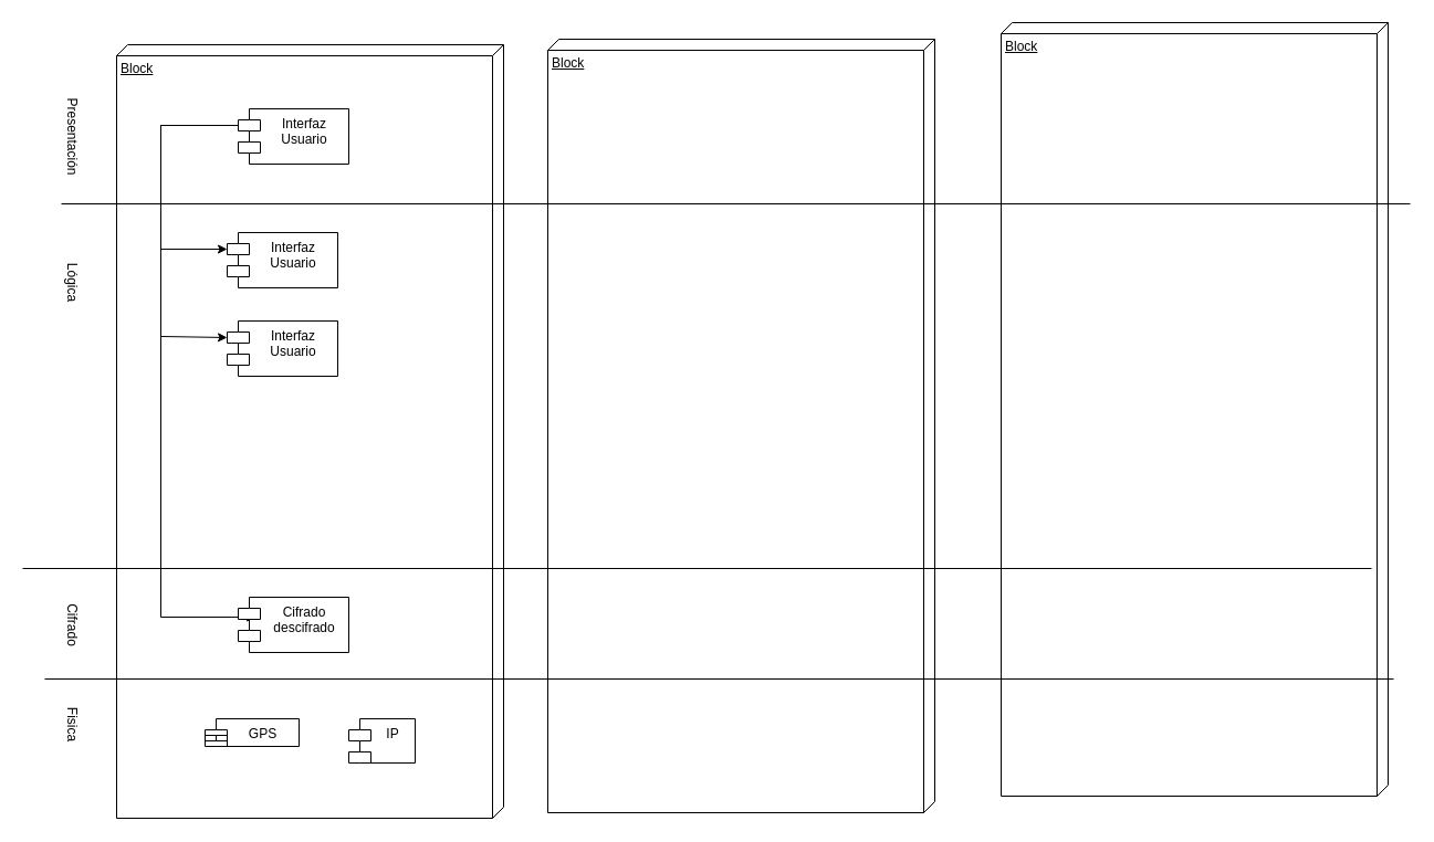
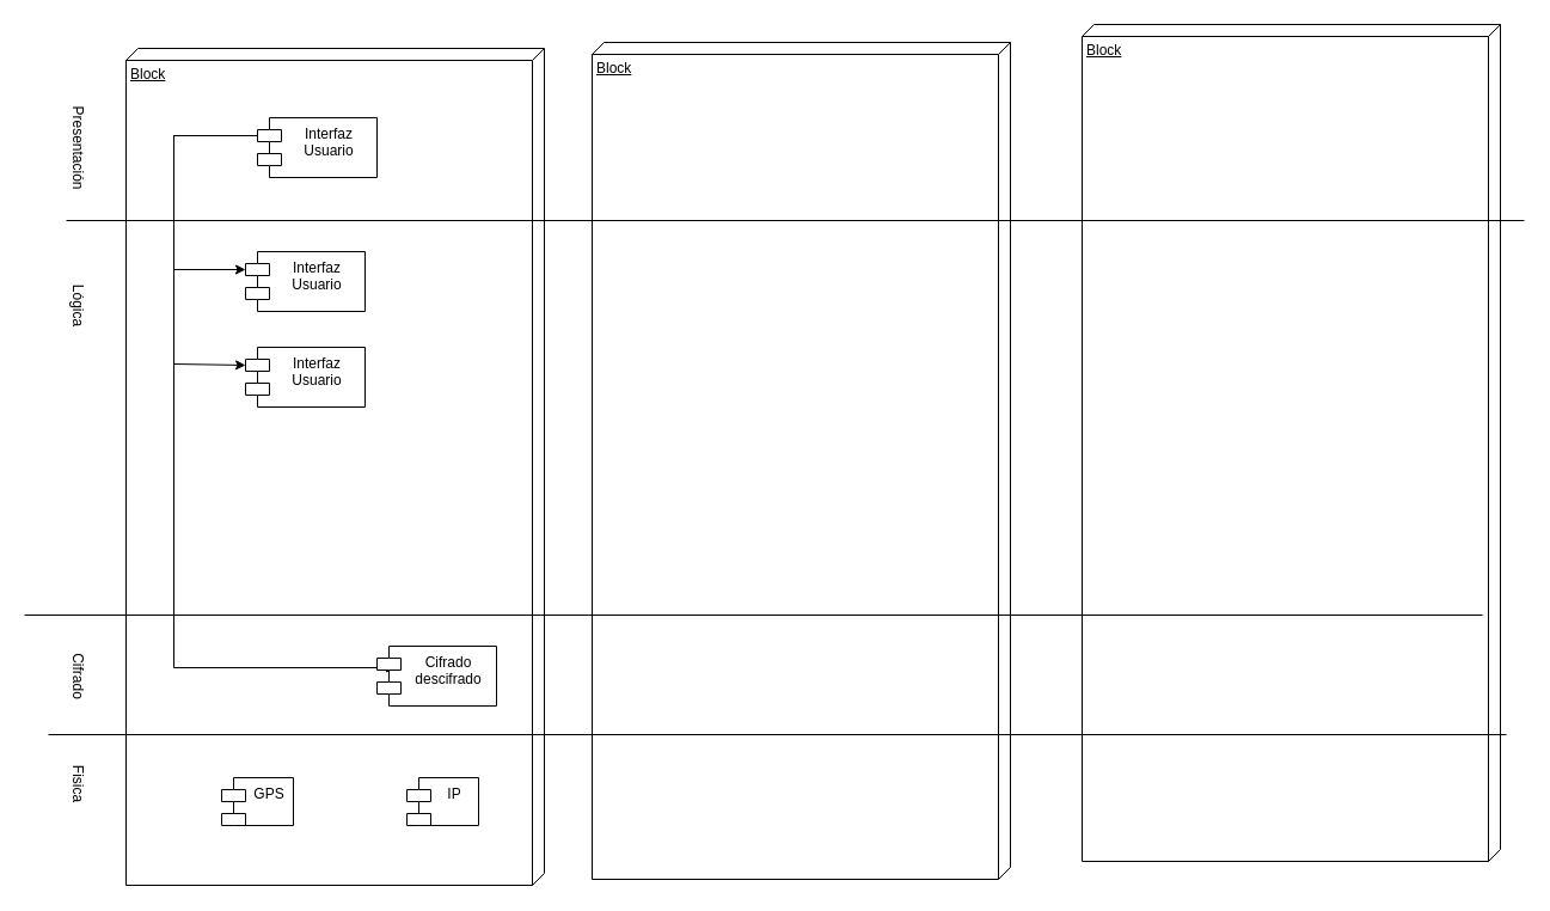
  <mxCell id="0" />
  <mxCell id="1" parent="0" />
  <mxCell id="2" value="Block" style="verticalAlign=top;align=left;spacingTop=8;spacingLeft=2;spacingRight=12;shape=cube;size=10;direction=south;fontStyle=4;html=1;whiteSpace=wrap;" vertex="1" parent="1"><mxGeometry x="105" y="40" width="350" height="700" as="geometry" /></mxCell>
  <mxCell id="3" value="Block" style="verticalAlign=top;align=left;spacingTop=8;spacingLeft=2;spacingRight=12;shape=cube;size=10;direction=south;fontStyle=4;html=1;whiteSpace=wrap;" vertex="1" parent="1"><mxGeometry x="495" y="35" width="350" height="700" as="geometry" /></mxCell>
  <mxCell id="4" value="Block" style="verticalAlign=top;align=left;spacingTop=8;spacingLeft=2;spacingRight=12;shape=cube;size=10;direction=south;fontStyle=4;html=1;whiteSpace=wrap;" vertex="1" parent="1"><mxGeometry x="905" y="20" width="350" height="700" as="geometry" /></mxCell>
  <mxCell id="5" value="" style="line;strokeWidth=1;fillColor=none;align=left;verticalAlign=middle;spacingTop=-1;spacingLeft=3;spacingRight=3;rotatable=0;labelPosition=right;points=[];portConstraint=eastwest;strokeColor=inherit;" vertex="1" parent="1"><mxGeometry x="55" y="180" width="1220" height="8" as="geometry" /></mxCell>
  <mxCell id="6" value="Presentación" style="text;html=1;align=center;verticalAlign=middle;resizable=0;points=[];autosize=1;strokeColor=none;fillColor=none;rotation=90;" vertex="1" parent="1"><mxGeometry x="20" y="108" width="90" height="30" as="geometry" /></mxCell>
  <mxCell id="7" value="Lógica" style="text;html=1;align=center;verticalAlign=middle;resizable=0;points=[];autosize=1;strokeColor=none;fillColor=none;rotation=90;" vertex="1" parent="1"><mxGeometry x="35" y="240" width="60" height="30" as="geometry" /></mxCell>
  <mxCell id="8" value="Cifrado" style="text;html=1;align=center;verticalAlign=middle;resizable=0;points=[];autosize=1;strokeColor=none;fillColor=none;rotation=90;" vertex="1" parent="1"><mxGeometry x="35" y="550" width="60" height="30" as="geometry" /></mxCell>
  <mxCell id="9" value="Fisica" style="text;html=1;align=center;verticalAlign=middle;resizable=0;points=[];autosize=1;strokeColor=none;fillColor=none;rotation=90;" vertex="1" parent="1"><mxGeometry x="40" y="640" width="50" height="30" as="geometry" /></mxCell>
  <mxCell id="10" value="" style="line;strokeWidth=1;fillColor=none;align=left;verticalAlign=middle;spacingTop=-1;spacingLeft=3;spacingRight=3;rotatable=0;labelPosition=right;points=[];portConstraint=eastwest;strokeColor=inherit;" vertex="1" parent="1"><mxGeometry x="20" y="510" width="1220" height="8" as="geometry" /></mxCell>
  <mxCell id="11" value="" style="line;strokeWidth=1;fillColor=none;align=left;verticalAlign=middle;spacingTop=-1;spacingLeft=3;spacingRight=3;rotatable=0;labelPosition=right;points=[];portConstraint=eastwest;strokeColor=inherit;" vertex="1" parent="1"><mxGeometry x="40" y="610" width="1220" height="8" as="geometry" /></mxCell>
  <mxCell id="12" style="edgeStyle=orthogonalEdgeStyle;rounded=0;orthogonalLoop=1;jettySize=auto;html=1;exitX=0;exitY=0;exitDx=0;exitDy=15;exitPerimeter=0;entryX=0.16;entryY=0.36;entryDx=0;entryDy=0;entryPerimeter=0;" edge="1" parent="1" source="14" target="17"><mxGeometry relative="1" as="geometry"><Array as="points"><mxPoint x="145" y="113" /><mxPoint x="145" y="558" /></Array></mxGeometry></mxCell>
  <mxCell id="13" style="edgeStyle=orthogonalEdgeStyle;rounded=0;orthogonalLoop=1;jettySize=auto;html=1;exitX=0;exitY=0;exitDx=0;exitDy=15;exitPerimeter=0;entryX=0;entryY=0;entryDx=0;entryDy=15;entryPerimeter=0;" edge="1" parent="1" source="14" target="15"><mxGeometry relative="1" as="geometry"><mxPoint x="194.93" y="123.97" as="sourcePoint" /><mxPoint x="184.93" y="238.97" as="targetPoint" /><Array as="points"><mxPoint x="145" y="113" /><mxPoint x="145" y="225" /></Array></mxGeometry></mxCell>
  <mxCell id="14" value="&lt;div&gt;Interfaz &lt;br&gt;&lt;/div&gt;&lt;div&gt;Usuario&lt;br&gt;&lt;/div&gt;" style="shape=module;align=left;spacingLeft=20;align=center;verticalAlign=top;whiteSpace=wrap;html=1;" vertex="1" parent="1"><mxGeometry x="215" y="98" width="100" height="50" as="geometry" /></mxCell>
  <mxCell id="15" value="&lt;div&gt;Interfaz &lt;br&gt;&lt;/div&gt;&lt;div&gt;Usuario&lt;br&gt;&lt;/div&gt;" style="shape=module;align=left;spacingLeft=20;align=center;verticalAlign=top;whiteSpace=wrap;html=1;" vertex="1" parent="1"><mxGeometry x="205" y="210" width="100" height="50" as="geometry" /></mxCell>
  <mxCell id="16" value="&lt;div&gt;Interfaz &lt;br&gt;&lt;/div&gt;&lt;div&gt;Usuario&lt;br&gt;&lt;/div&gt;" style="shape=module;align=left;spacingLeft=20;align=center;verticalAlign=top;whiteSpace=wrap;html=1;" vertex="1" parent="1"><mxGeometry x="205" y="290" width="100" height="50" as="geometry" /></mxCell>
- <mxCell id="17" value="&lt;div&gt;Cifrado&lt;/div&gt;&lt;div&gt;descifrado&lt;br&gt;&lt;/div&gt;" style="shape=module;align=left;spacingLeft=20;align=center;verticalAlign=top;whiteSpace=wrap;html=1;" vertex="1" parent="1"><mxGeometry x="215" y="540" width="100" height="50" as="geometry" /></mxCell>
- <mxCell id="18" value="IP" style="shape=module;align=left;spacingLeft=20;align=center;verticalAlign=top;whiteSpace=wrap;html=1;" vertex="1" parent="1"><mxGeometry x="315" y="650" width="60" height="40" as="geometry" /></mxCell>
- <mxCell id="19" value="GPS" style="shape=module;align=left;spacingLeft=20;align=center;verticalAlign=top;whiteSpace=wrap;html=1;" vertex="1" parent="1"><mxGeometry x="185" y="650" width="85" height="25" as="geometry" /></mxCell>
+ <mxCell id="17" value="&lt;div&gt;Cifrado&lt;/div&gt;&lt;div&gt;descifrado&lt;br&gt;&lt;/div&gt;" style="shape=module;align=left;spacingLeft=20;align=center;verticalAlign=top;whiteSpace=wrap;html=1;" vertex="1" parent="1"><mxGeometry x="315" y="540" width="100" height="50" as="geometry" /></mxCell>
+ <mxCell id="18" value="IP" style="shape=module;align=left;spacingLeft=20;align=center;verticalAlign=top;whiteSpace=wrap;html=1;" vertex="1" parent="1"><mxGeometry x="340" y="650" width="60" height="40" as="geometry" /></mxCell>
+ <mxCell id="19" value="GPS" style="shape=module;align=left;spacingLeft=20;align=center;verticalAlign=top;whiteSpace=wrap;html=1;" vertex="1" parent="1"><mxGeometry x="185" y="650" width="60" height="40" as="geometry" /></mxCell>
  <mxCell id="20" style="edgeStyle=orthogonalEdgeStyle;rounded=0;orthogonalLoop=1;jettySize=auto;html=1;exitX=0;exitY=0;exitDx=0;exitDy=15;exitPerimeter=0;entryX=0;entryY=0;entryDx=0;entryDy=15;entryPerimeter=0;" edge="1" parent="1" source="14" target="16"><mxGeometry relative="1" as="geometry"><mxPoint x="225" y="123" as="sourcePoint" /><mxPoint x="215" y="235" as="targetPoint" /><Array as="points"><mxPoint x="145" y="113" /><mxPoint x="145" y="304" /><mxPoint x="205" y="304" /></Array></mxGeometry></mxCell>
